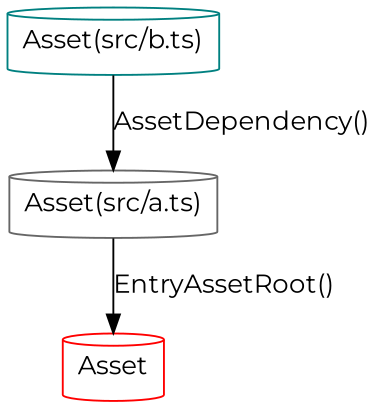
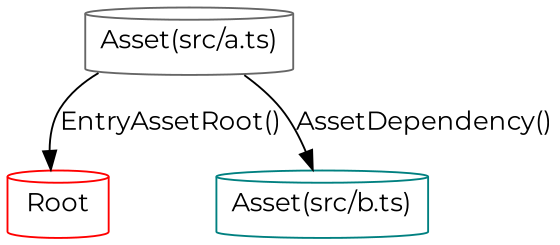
  digraph {
    fontname=Montserrat
    node [fontname=Montserrat shape=cylinder]
    edge [arrowhead=normal fontname=Montserrat]
-   n1 [color=red label=Asset]
+   n1 [color=red label=Root]
    n2 [color=gray40 label="Asset(src/a.ts)"]
    n3 [color=teal label="Asset(src/b.ts)"]
    n2 -> n1 [label="EntryAssetRoot()"]
-   n3 -> n2 [label="AssetDependency()"]
+   n2 -> n3 [label="AssetDependency()"]
  }
